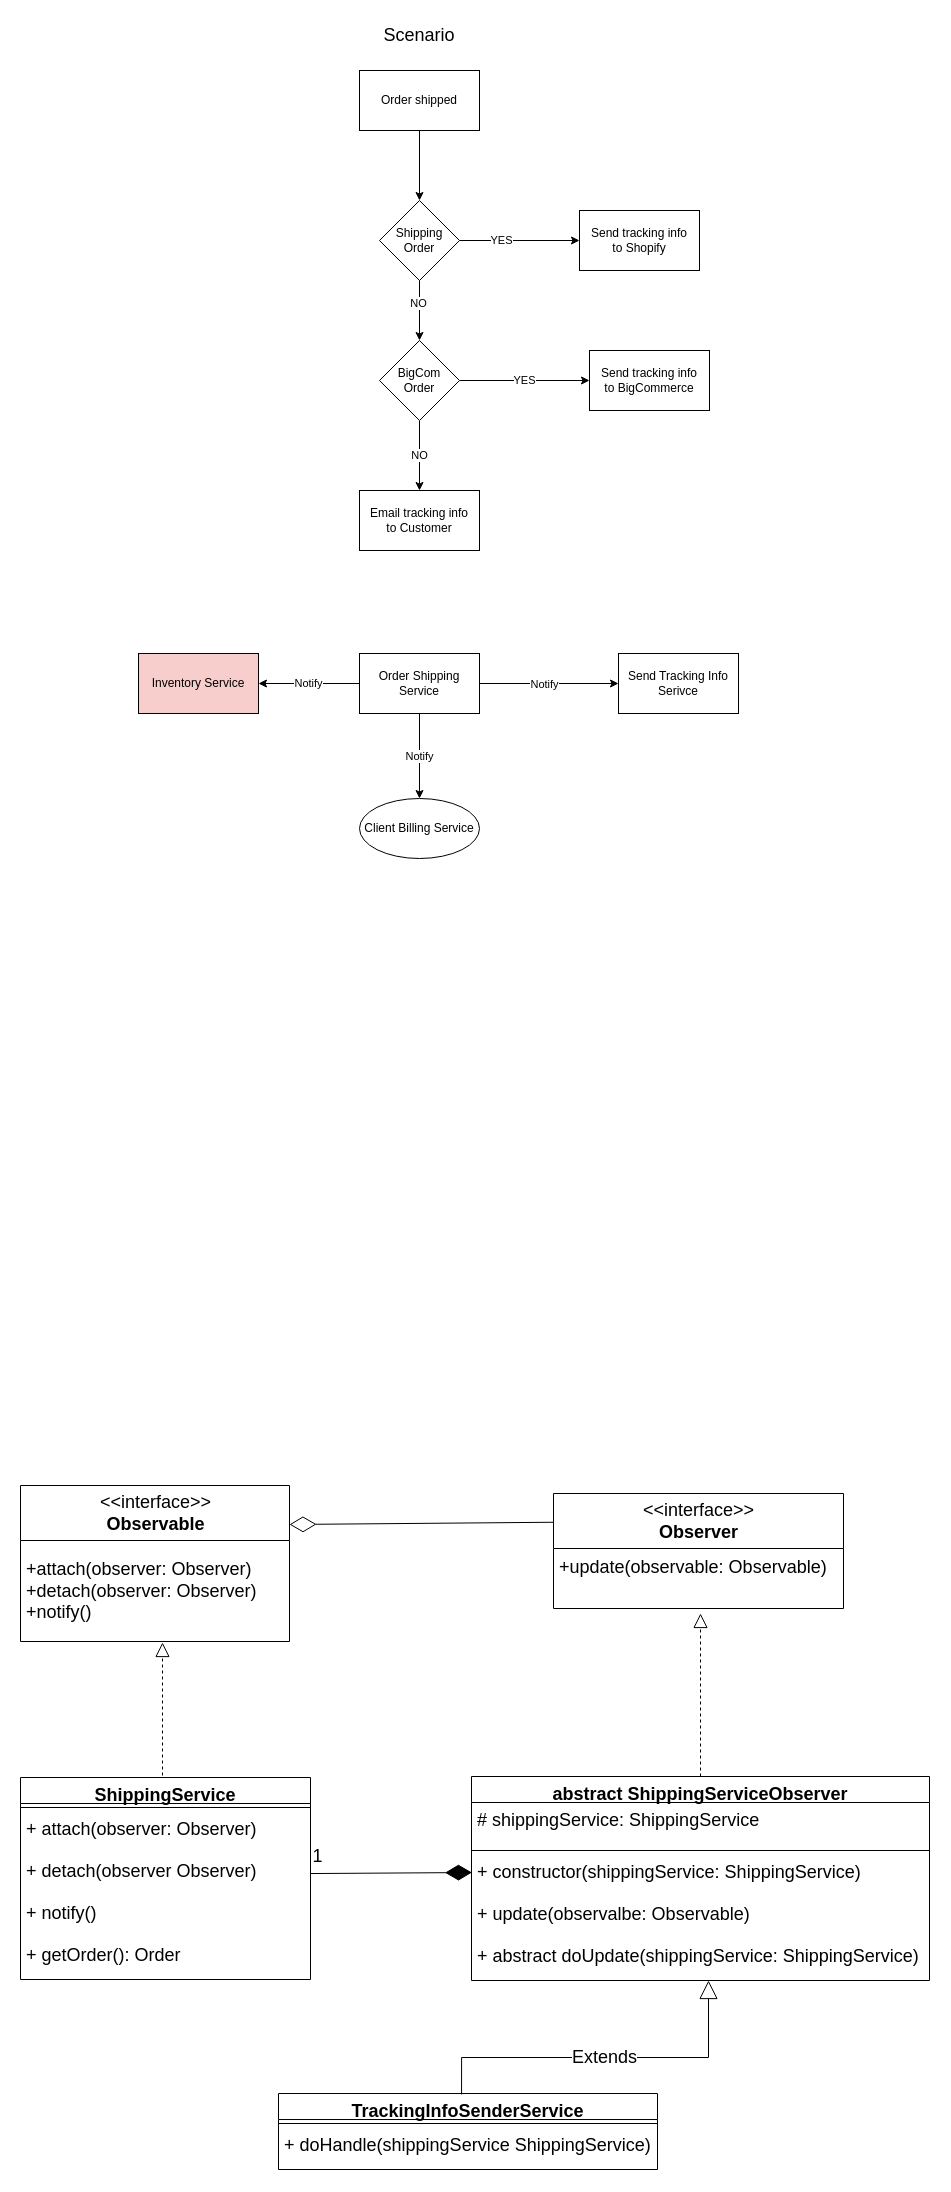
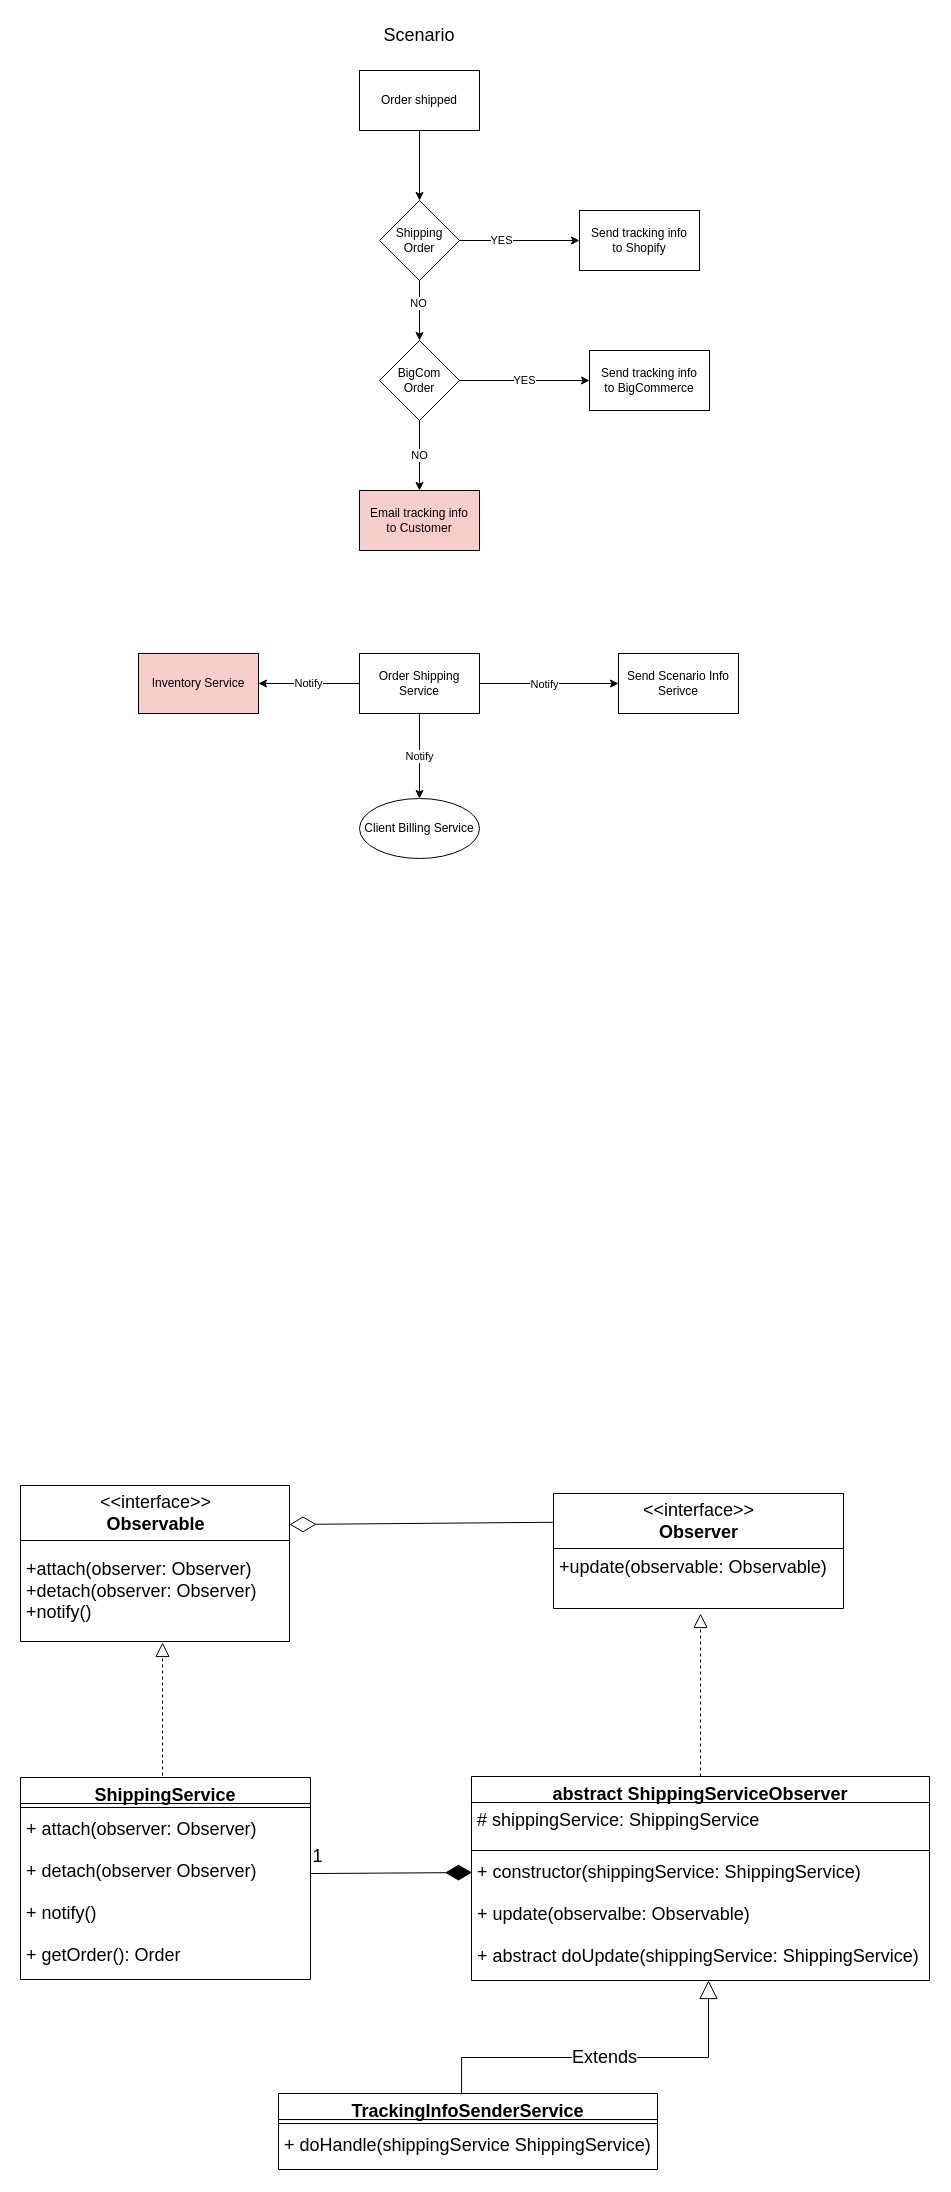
  <mxCell id="0" />
  <mxCell id="1" parent="0" />
  <mxCell id="2" style="edgeStyle=none;html=1;entryX=0.5;entryY=0;entryDx=0;entryDy=0;" parent="1" source="3" target="8" edge="1"><mxGeometry relative="1" as="geometry" /></mxCell>
  <mxCell id="3" value="Order shipped" style="rounded=0;whiteSpace=wrap;html=1;" parent="1" vertex="1"><mxGeometry x="359" y="70" width="120" height="60" as="geometry" /></mxCell>
  <mxCell id="4" style="edgeStyle=none;html=1;entryX=0;entryY=0.5;entryDx=0;entryDy=0;" parent="1" source="8" target="9" edge="1"><mxGeometry relative="1" as="geometry" /></mxCell>
  <mxCell id="5" value="YES" style="edgeLabel;html=1;align=center;verticalAlign=middle;resizable=0;points=[];" parent="4" vertex="1" connectable="0"><mxGeometry x="-0.323" y="1" relative="1" as="geometry"><mxPoint as="offset" /></mxGeometry></mxCell>
  <mxCell id="6" style="edgeStyle=none;html=1;entryX=0.5;entryY=0;entryDx=0;entryDy=0;" parent="1" source="8" target="12" edge="1"><mxGeometry relative="1" as="geometry" /></mxCell>
  <mxCell id="7" value="NO" style="edgeLabel;html=1;align=center;verticalAlign=middle;resizable=0;points=[];" parent="6" vertex="1" connectable="0"><mxGeometry x="-0.28" y="-2" relative="1" as="geometry"><mxPoint as="offset" /></mxGeometry></mxCell>
  <mxCell id="8" value="Shipping&lt;br&gt;Order" style="rhombus;whiteSpace=wrap;html=1;" parent="1" vertex="1"><mxGeometry x="379" y="200" width="80" height="80" as="geometry" /></mxCell>
  <mxCell id="9" value="Send tracking info&lt;br&gt;to Shopify" style="rounded=0;whiteSpace=wrap;html=1;" parent="1" vertex="1"><mxGeometry x="579" y="210" width="120" height="60" as="geometry" /></mxCell>
  <mxCell id="10" value="YES" style="edgeStyle=none;html=1;" parent="1" source="12" target="13" edge="1"><mxGeometry relative="1" as="geometry" /></mxCell>
  <mxCell id="11" value="NO" style="edgeStyle=none;html=1;entryX=0.5;entryY=0;entryDx=0;entryDy=0;" parent="1" source="12" target="14" edge="1"><mxGeometry relative="1" as="geometry" /></mxCell>
  <mxCell id="12" value="BigCom&lt;br&gt;Order" style="rhombus;whiteSpace=wrap;html=1;" parent="1" vertex="1"><mxGeometry x="379" y="340" width="80" height="80" as="geometry" /></mxCell>
  <mxCell id="13" value="Send tracking info&lt;br&gt;to BigCommerce" style="rounded=0;whiteSpace=wrap;html=1;" parent="1" vertex="1"><mxGeometry x="589" y="350" width="120" height="60" as="geometry" /></mxCell>
- <mxCell id="14" value="Email tracking info&lt;br&gt;to Customer" style="rounded=0;whiteSpace=wrap;html=1;" parent="1" vertex="1"><mxGeometry x="359" y="490" width="120" height="60" as="geometry" /></mxCell>
+ <mxCell id="14" value="Email tracking info&lt;br&gt;to Customer" style="rounded=0;whiteSpace=wrap;html=1;fillColor=#f8cecc;" parent="1" vertex="1"><mxGeometry x="359" y="490" width="120" height="60" as="geometry" /></mxCell>
  <mxCell id="15" value="&lt;font style=&quot;font-size: 18px;&quot;&gt;Scenario&lt;/font&gt;" style="text;html=1;strokeColor=none;fillColor=none;align=center;verticalAlign=middle;whiteSpace=wrap;rounded=0;" parent="1" vertex="1"><mxGeometry x="369" y="20" width="100" height="30" as="geometry" /></mxCell>
  <mxCell id="16" value="TrackingInfoSenderService" style="swimlane;fontStyle=1;align=center;verticalAlign=top;childLayout=stackLayout;horizontal=1;startSize=26;horizontalStack=0;resizeParent=1;resizeParentMax=0;resizeLast=0;collapsible=1;marginBottom=0;fontSize=18;" parent="1" vertex="1"><mxGeometry x="278" y="2093.02" width="379" height="76" as="geometry" /></mxCell>
  <mxCell id="17" value="" style="line;strokeWidth=1;fillColor=none;align=left;verticalAlign=middle;spacingTop=-1;spacingLeft=3;spacingRight=3;rotatable=0;labelPosition=right;points=[];portConstraint=eastwest;strokeColor=inherit;fontSize=18;" parent="16" vertex="1"><mxGeometry y="26" width="379" height="8" as="geometry" /></mxCell>
  <mxCell id="18" value="+ doHandle(shippingService ShippingService)" style="text;strokeColor=none;fillColor=none;align=left;verticalAlign=top;spacingLeft=4;spacingRight=4;overflow=hidden;rotatable=0;points=[[0,0.5],[1,0.5]];portConstraint=eastwest;fontSize=18;" parent="16" vertex="1"><mxGeometry y="34" width="379" height="42" as="geometry" /></mxCell>
  <mxCell id="19" value="Extends" style="endArrow=block;endSize=16;endFill=0;html=1;rounded=0;fontSize=18;exitX=0.483;exitY=0.012;exitDx=0;exitDy=0;exitPerimeter=0;edgeStyle=orthogonalEdgeStyle;" parent="1" source="16" target="45" edge="1"><mxGeometry width="160" relative="1" as="geometry"><mxPoint x="664" y="2000.02" as="sourcePoint" /><mxPoint x="750" y="2011" as="targetPoint" /><Array as="points"><mxPoint x="461" y="2057" /><mxPoint x="708" y="2057" /></Array></mxGeometry></mxCell>
- <mxCell id="20" value="Send Tracking Info Serivce" style="rounded=0;whiteSpace=wrap;html=1;" parent="1" vertex="1"><mxGeometry x="618" y="653" width="120" height="60" as="geometry" /></mxCell>
+ <mxCell id="20" value="Send Scenario Info Serivce" style="rounded=0;whiteSpace=wrap;html=1;" parent="1" vertex="1"><mxGeometry x="618" y="653" width="120" height="60" as="geometry" /></mxCell>
  <mxCell id="21" style="edgeStyle=none;html=1;" parent="1" source="25" target="20" edge="1"><mxGeometry relative="1" as="geometry" /></mxCell>
  <mxCell id="22" value="Notify" style="edgeLabel;html=1;align=center;verticalAlign=middle;resizable=0;points=[];" parent="21" vertex="1" connectable="0"><mxGeometry x="-0.266" y="2" relative="1" as="geometry"><mxPoint x="13" y="2" as="offset" /></mxGeometry></mxCell>
  <mxCell id="23" value="Notify" style="edgeStyle=none;html=1;entryX=0.5;entryY=0;entryDx=0;entryDy=0;" parent="1" source="25" target="26" edge="1"><mxGeometry relative="1" as="geometry" /></mxCell>
  <mxCell id="24" value="Notify" style="edgeStyle=none;html=1;entryX=1;entryY=0.5;entryDx=0;entryDy=0;" parent="1" source="25" target="27" edge="1"><mxGeometry relative="1" as="geometry" /></mxCell>
  <mxCell id="25" value="Order Shipping Service" style="rounded=0;whiteSpace=wrap;html=1;" parent="1" vertex="1"><mxGeometry x="359" y="653" width="120" height="60" as="geometry" /></mxCell>
  <mxCell id="26" value="Client Billing Service" style="ellipse;whiteSpace=wrap;html=1;" parent="1" vertex="1"><mxGeometry x="359" y="798" width="120" height="60" as="geometry" /></mxCell>
  <mxCell id="27" value="Inventory Service" style="rounded=0;whiteSpace=wrap;html=1;fillColor=#f8cecc;" parent="1" vertex="1"><mxGeometry x="138" y="653" width="120" height="60" as="geometry" /></mxCell>
  <mxCell id="28" value="&lt;font style=&quot;font-size: 18px;&quot;&gt;&amp;lt;&amp;lt;interface&amp;gt;&amp;gt;&lt;br&gt;&lt;b&gt;Observable&lt;/b&gt;&lt;/font&gt;" style="swimlane;fontStyle=0;align=center;verticalAlign=top;childLayout=stackLayout;horizontal=1;startSize=55;horizontalStack=0;resizeParent=1;resizeParentMax=0;resizeLast=0;collapsible=0;marginBottom=0;html=1;" parent="1" vertex="1"><mxGeometry x="20" y="1485" width="269" height="156" as="geometry" /></mxCell>
  <mxCell id="29" value="&lt;font style=&quot;font-size: 18px;&quot;&gt;+attach(observer: Observer)&lt;br&gt;+detach(observer: Observer)&lt;br&gt;+notify()&lt;br&gt;&lt;/font&gt;" style="text;html=1;strokeColor=none;fillColor=none;align=left;verticalAlign=middle;spacingLeft=4;spacingRight=4;overflow=hidden;rotatable=0;points=[[0,0.5],[1,0.5]];portConstraint=eastwest;" parent="28" vertex="1"><mxGeometry y="55" width="269" height="101" as="geometry" /></mxCell>
  <mxCell id="30" value="&lt;font style=&quot;font-size: 18px;&quot;&gt;&amp;lt;&amp;lt;interface&amp;gt;&amp;gt;&lt;br&gt;&lt;b&gt;Observer&lt;/b&gt;&lt;/font&gt;" style="swimlane;fontStyle=0;align=center;verticalAlign=top;childLayout=stackLayout;horizontal=1;startSize=55;horizontalStack=0;resizeParent=1;resizeParentMax=0;resizeLast=0;collapsible=0;marginBottom=0;html=1;" parent="1" vertex="1"><mxGeometry x="553" y="1493" width="290" height="115" as="geometry" /></mxCell>
  <mxCell id="31" value="&lt;font style=&quot;font-size: 18px;&quot;&gt;+update(observable: Observable)&lt;br&gt;&lt;br&gt;&lt;/font&gt;" style="text;html=1;strokeColor=none;fillColor=none;align=left;verticalAlign=middle;spacingLeft=4;spacingRight=4;overflow=hidden;rotatable=0;points=[[0,0.5],[1,0.5]];portConstraint=eastwest;" parent="30" vertex="1"><mxGeometry y="55" width="290" height="60" as="geometry" /></mxCell>
  <mxCell id="32" value="ShippingService" style="swimlane;fontStyle=1;align=center;verticalAlign=top;childLayout=stackLayout;horizontal=1;startSize=26;horizontalStack=0;resizeParent=1;resizeParentMax=0;resizeLast=0;collapsible=1;marginBottom=0;fontSize=18;" parent="1" vertex="1"><mxGeometry x="20" y="1777" width="290" height="202" as="geometry" /></mxCell>
  <mxCell id="33" value="" style="line;strokeWidth=1;fillColor=none;align=left;verticalAlign=middle;spacingTop=-1;spacingLeft=3;spacingRight=3;rotatable=0;labelPosition=right;points=[];portConstraint=eastwest;strokeColor=inherit;fontSize=18;" parent="32" vertex="1"><mxGeometry y="26" width="290" height="8" as="geometry" /></mxCell>
  <mxCell id="34" value="+ attach(observer: Observer)" style="text;strokeColor=none;fillColor=none;align=left;verticalAlign=top;spacingLeft=4;spacingRight=4;overflow=hidden;rotatable=0;points=[[0,0.5],[1,0.5]];portConstraint=eastwest;fontSize=18;" parent="32" vertex="1"><mxGeometry y="34" width="290" height="42" as="geometry" /></mxCell>
  <mxCell id="35" value="+ detach(observer Observer)" style="text;strokeColor=none;fillColor=none;align=left;verticalAlign=top;spacingLeft=4;spacingRight=4;overflow=hidden;rotatable=0;points=[[0,0.5],[1,0.5]];portConstraint=eastwest;fontSize=18;" parent="32" vertex="1"><mxGeometry y="76" width="290" height="42" as="geometry" /></mxCell>
  <mxCell id="36" value="+ notify()" style="text;strokeColor=none;fillColor=none;align=left;verticalAlign=top;spacingLeft=4;spacingRight=4;overflow=hidden;rotatable=0;points=[[0,0.5],[1,0.5]];portConstraint=eastwest;fontSize=18;" parent="32" vertex="1"><mxGeometry y="118" width="290" height="42" as="geometry" /></mxCell>
  <mxCell id="37" value="+ getOrder(): Order" style="text;strokeColor=none;fillColor=none;align=left;verticalAlign=top;spacingLeft=4;spacingRight=4;overflow=hidden;rotatable=0;points=[[0,0.5],[1,0.5]];portConstraint=eastwest;fontSize=18;" parent="32" vertex="1"><mxGeometry y="160" width="290" height="42" as="geometry" /></mxCell>
  <mxCell id="38" value="" style="endArrow=block;dashed=1;endFill=0;endSize=12;html=1;fontSize=18;" parent="1" edge="1"><mxGeometry width="160" relative="1" as="geometry"><mxPoint x="162" y="1775" as="sourcePoint" /><mxPoint x="162" y="1642" as="targetPoint" /></mxGeometry></mxCell>
  <mxCell id="39" value="" style="endArrow=diamondThin;endFill=0;endSize=24;html=1;fontSize=18;exitX=0;exitY=0.25;exitDx=0;exitDy=0;entryX=1;entryY=0.25;entryDx=0;entryDy=0;" parent="1" source="30" target="28" edge="1"><mxGeometry width="160" relative="1" as="geometry"><mxPoint x="87" y="1675" as="sourcePoint" /><mxPoint x="247" y="1675" as="targetPoint" /></mxGeometry></mxCell>
  <mxCell id="40" value="abstract ShippingServiceObserver" style="swimlane;fontStyle=1;align=center;verticalAlign=top;childLayout=stackLayout;horizontal=1;startSize=26;horizontalStack=0;resizeParent=1;resizeParentMax=0;resizeLast=0;collapsible=1;marginBottom=0;fontSize=18;" parent="1" vertex="1"><mxGeometry x="471" y="1776" width="458" height="204" as="geometry" /></mxCell>
  <mxCell id="41" value="# shippingService: ShippingService" style="text;strokeColor=none;fillColor=none;align=left;verticalAlign=top;spacingLeft=4;spacingRight=4;overflow=hidden;rotatable=0;points=[[0,0.5],[1,0.5]];portConstraint=eastwest;fontSize=18;" parent="40" vertex="1"><mxGeometry y="26" width="458" height="44" as="geometry" /></mxCell>
  <mxCell id="42" value="" style="line;strokeWidth=1;fillColor=none;align=left;verticalAlign=middle;spacingTop=-1;spacingLeft=3;spacingRight=3;rotatable=0;labelPosition=right;points=[];portConstraint=eastwest;strokeColor=inherit;fontSize=18;" parent="40" vertex="1"><mxGeometry y="70" width="458" height="8" as="geometry" /></mxCell>
  <mxCell id="43" value="+ constructor(shippingService: ShippingService)" style="text;strokeColor=none;fillColor=none;align=left;verticalAlign=top;spacingLeft=4;spacingRight=4;overflow=hidden;rotatable=0;points=[[0,0.5],[1,0.5]];portConstraint=eastwest;fontSize=18;" parent="40" vertex="1"><mxGeometry y="78" width="458" height="42" as="geometry" /></mxCell>
  <mxCell id="44" value="+ update(observalbe: Observable)" style="text;strokeColor=none;fillColor=none;align=left;verticalAlign=top;spacingLeft=4;spacingRight=4;overflow=hidden;rotatable=0;points=[[0,0.5],[1,0.5]];portConstraint=eastwest;fontSize=18;" parent="40" vertex="1"><mxGeometry y="120" width="458" height="42" as="geometry" /></mxCell>
  <mxCell id="45" value="+ abstract doUpdate(shippingService: ShippingService)" style="text;strokeColor=none;fillColor=none;align=left;verticalAlign=top;spacingLeft=4;spacingRight=4;overflow=hidden;rotatable=0;points=[[0,0.5],[1,0.5]];portConstraint=eastwest;fontSize=18;" parent="40" vertex="1"><mxGeometry y="162" width="458" height="42" as="geometry" /></mxCell>
  <mxCell id="46" value="" style="endArrow=block;dashed=1;endFill=0;endSize=12;html=1;fontSize=18;exitX=0.5;exitY=0;exitDx=0;exitDy=0;entryX=0.507;entryY=1.083;entryDx=0;entryDy=0;entryPerimeter=0;" parent="1" source="40" target="31" edge="1"><mxGeometry width="160" relative="1" as="geometry"><mxPoint x="444" y="1878" as="sourcePoint" /><mxPoint x="639" y="1613" as="targetPoint" /></mxGeometry></mxCell>
  <mxCell id="47" value="" style="endArrow=diamondThin;endFill=1;endSize=24;html=1;fontSize=18;entryX=0.001;entryY=0.429;entryDx=0;entryDy=0;entryPerimeter=0;" parent="1" source="35" target="43" edge="1"><mxGeometry width="160" relative="1" as="geometry"><mxPoint x="444" y="1878" as="sourcePoint" /><mxPoint x="472" y="1878" as="targetPoint" /></mxGeometry></mxCell>
  <mxCell id="48" value="1" style="edgeLabel;html=1;align=center;verticalAlign=middle;resizable=0;points=[];fontSize=18;" parent="47" vertex="1" connectable="0"><mxGeometry x="-0.172" y="-3" relative="1" as="geometry"><mxPoint x="-61" y="-20" as="offset" /></mxGeometry></mxCell>
